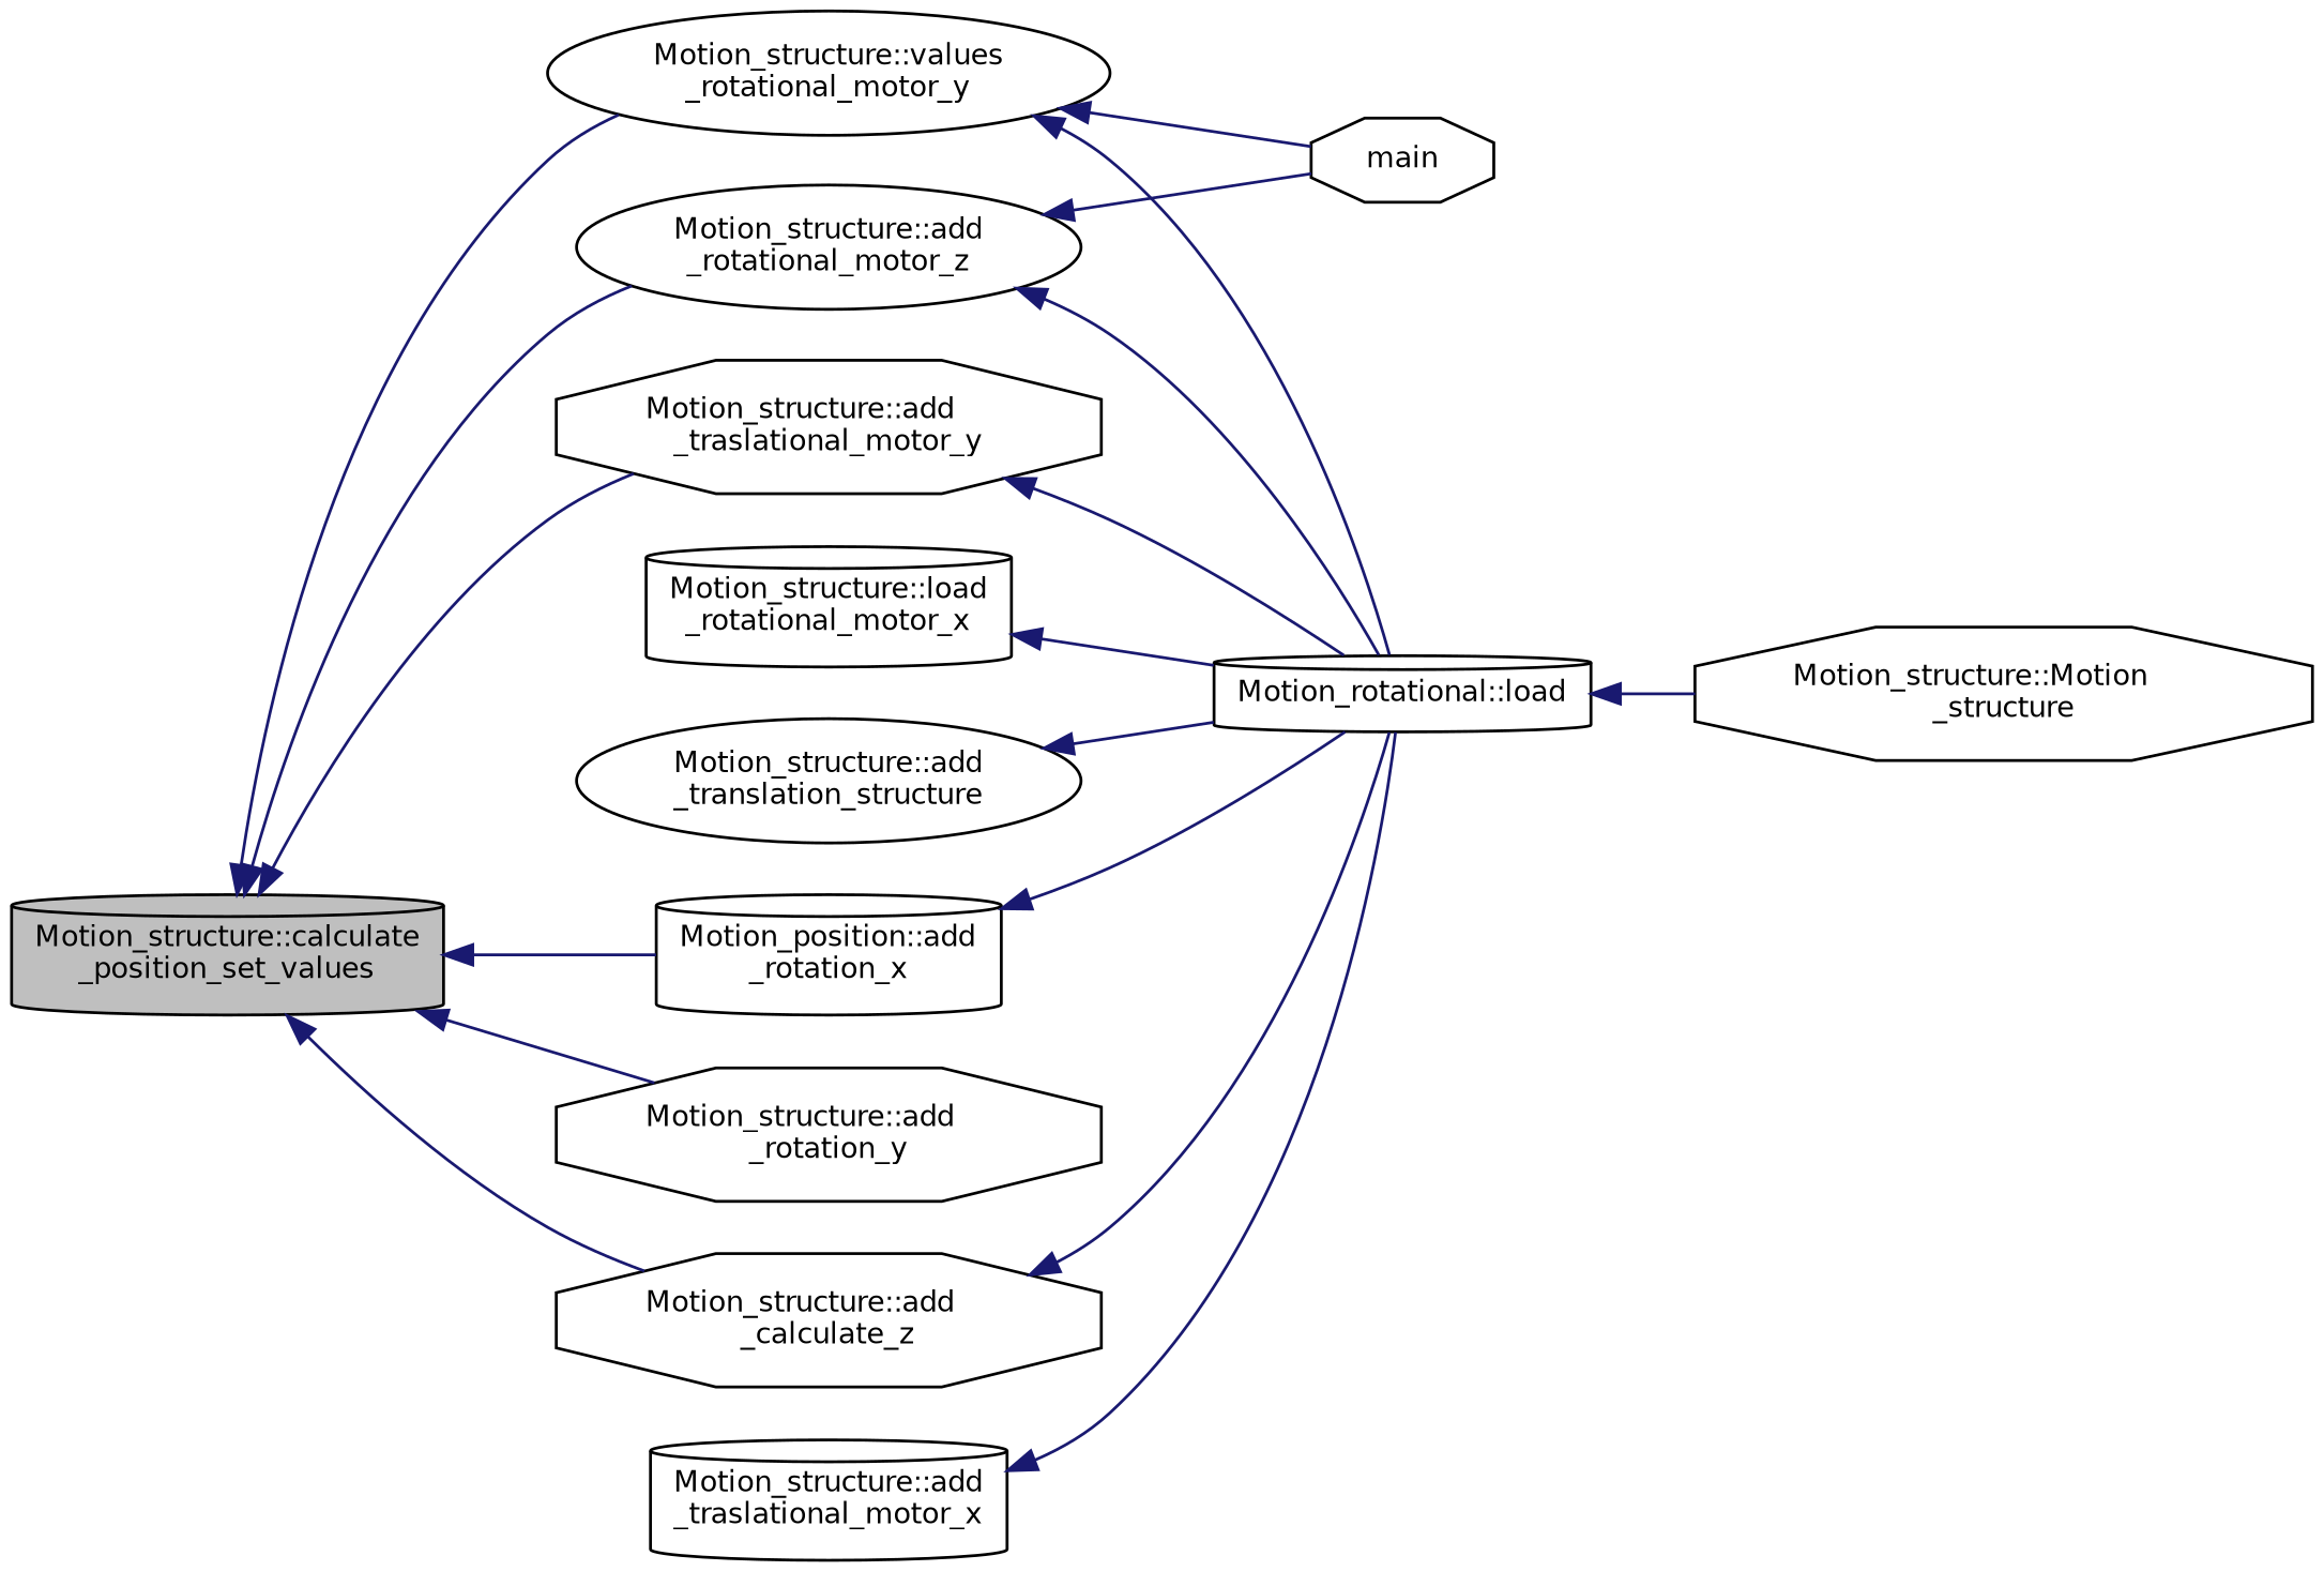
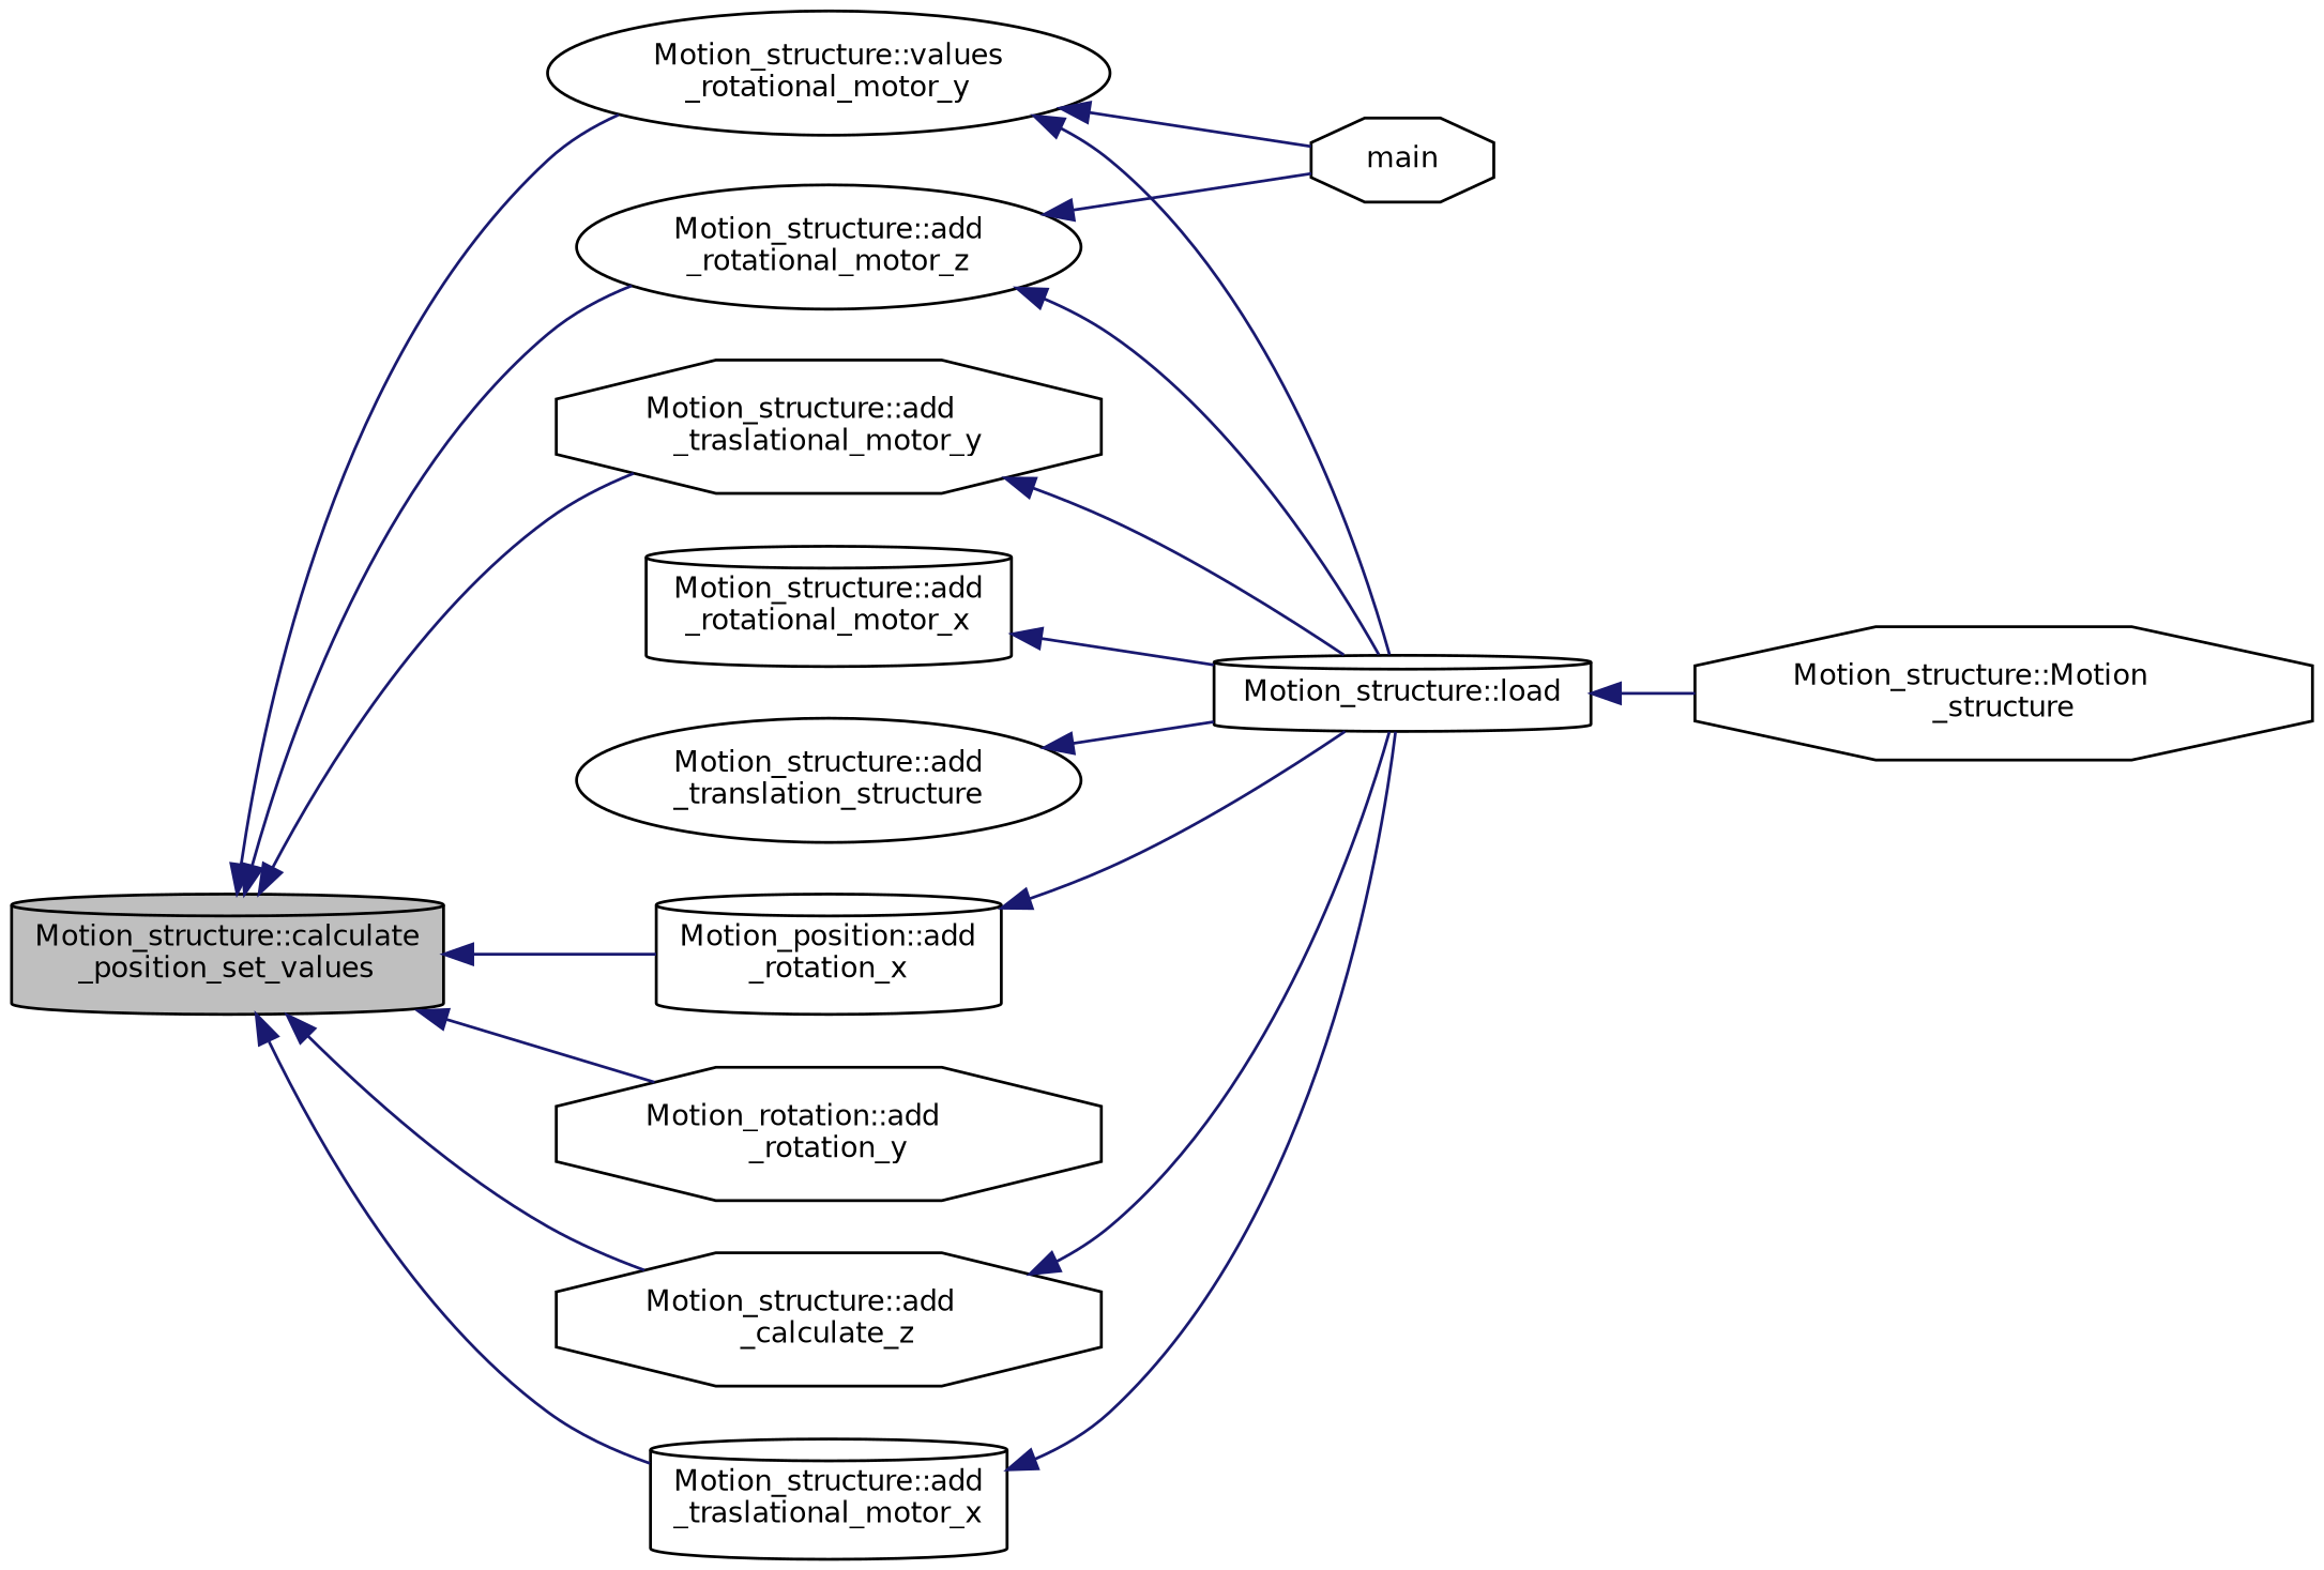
  digraph {
    rankdir=LR
    node [color=black fillcolor=white fontname=Helvetica fontsize=10 shape=cylinder style=filled]
    edge [color=midnightblue dir=back fontname=Helvetica fontsize=10 labelfontname=Helvetica labelfontsize=10 style=solid]
    n1 [fillcolor=grey75 fontcolor=black height=0.2 label="Motion_structure::calculate\l_position_set_values" width=0.4]
    n2 [height=0.2 label="Motion_position::add\l_rotation_x" width=0.4]
-   n3 [height=0.2 label="Motion_structure::add\l_rotation_y" shape=octagon width=0.4]
+   n3 [height=0.2 label="Motion_rotation::add\l_rotation_y" shape=octagon width=0.4]
    n4 [height=0.2 label="Motion_structure::add\l_calculate_z" shape=octagon width=0.4]
    n5 [height=0.2 label="Motion_structure::values\l_rotational_motor_y" shape=ellipse width=0.4]
    n6 [height=0.2 label="Motion_structure::add\l_rotational_motor_z" shape=ellipse width=0.4]
    n7 [height=0.2 label="Motion_structure::add\l_traslational_motor_x" width=0.4]
    n8 [height=0.2 label="Motion_structure::add\l_traslational_motor_y" shape=octagon width=0.4]
    n9 [height=0.2 label="Motion_structure::add\l_translation_structure" shape=ellipse width=0.4]
-   n10 [height=0.2 label="Motion_rotational::load" width=0.4]
-   n11 [height=0.2 label="Motion_structure::load\l_rotational_motor_x" width=0.4]
+   n10 [height=0.2 label="Motion_structure::load" width=0.4]
+   n11 [height=0.2 label="Motion_structure::add\l_rotational_motor_x" width=0.4]
    n12 [height=0.2 label=main shape=octagon width=0.4]
    n13 [height=0.2 label="Motion_structure::Motion\l_structure" shape=octagon width=0.4]
    n1 -> n2
    n1 -> n3
    n1 -> n4
    n1 -> n5
    n1 -> n6
+   n1 -> n7
    n1 -> n8
    n2 -> n10
    n4 -> n10
    n5 -> n10
    n5 -> n12
    n6 -> n10
    n6 -> n12
    n7 -> n10
    n8 -> n10
    n9 -> n10
    n10 -> n13
    n11 -> n10
  }
